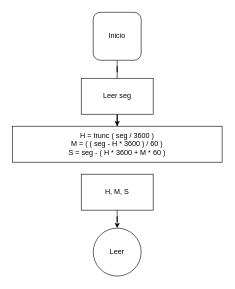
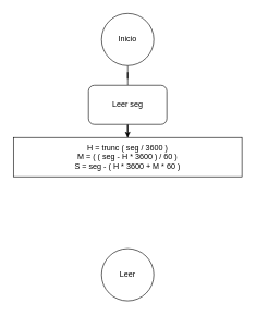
  <mxCell id="0" />
  <mxCell id="1" parent="0" />
  <mxCell id="2" value="" style="edgeStyle=orthogonalEdgeStyle;rounded=0;orthogonalLoop=1;jettySize=auto;html=1;endArrow=none;" edge="1" parent="1" source="3" target="5"><mxGeometry relative="1" as="geometry" /></mxCell>
- <mxCell id="3" value="Inicio" style="whiteSpace=wrap;html=1;aspect=fixed;rounded=1;" vertex="1" parent="1"><mxGeometry x="155" y="20" width="80" height="80" as="geometry" /></mxCell>
+ <mxCell id="3" value="Inicio" style="ellipse;whiteSpace=wrap;html=1;aspect=fixed;" vertex="1" parent="1"><mxGeometry x="155" y="20" width="80" height="80" as="geometry" /></mxCell>
  <mxCell id="4" value="" style="edgeStyle=orthogonalEdgeStyle;rounded=0;orthogonalLoop=1;jettySize=auto;html=1;" edge="1" parent="1" source="5" target="6"><mxGeometry relative="1" as="geometry" /></mxCell>
- <mxCell id="5" value="Leer seg" style="rounded=0;whiteSpace=wrap;html=1;" vertex="1" parent="1"><mxGeometry x="135" y="130" width="120" height="60" as="geometry" /></mxCell>
+ <mxCell id="5" value="Leer seg" style="whiteSpace=wrap;html=1;rounded=1;" vertex="1" parent="1"><mxGeometry x="135" y="130" width="120" height="60" as="geometry" /></mxCell>
  <mxCell id="6" value="H = trunc ( seg / 3600 )&lt;br&gt;M = ( ( seg - H * 3600 ) / 60 )&lt;br&gt;S = seg - ( H * 3600 + M * 60 )" style="rounded=0;whiteSpace=wrap;html=1;" vertex="1" parent="1"><mxGeometry x="20" y="210" width="350" height="60" as="geometry" /></mxCell>
- <mxCell id="7" value="" style="edgeStyle=orthogonalEdgeStyle;rounded=0;orthogonalLoop=1;jettySize=auto;html=1;" edge="1" parent="1" source="8" target="9"><mxGeometry relative="1" as="geometry" /></mxCell>
- <mxCell id="8" value="H, M, S" style="rounded=0;whiteSpace=wrap;html=1;" vertex="1" parent="1"><mxGeometry x="135" y="290" width="120" height="60" as="geometry" /></mxCell>
  <mxCell id="9" value="Leer" style="ellipse;whiteSpace=wrap;html=1;aspect=fixed;" vertex="1" parent="1"><mxGeometry x="155" y="380" width="80" height="80" as="geometry" /></mxCell>
